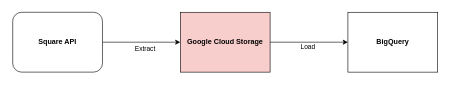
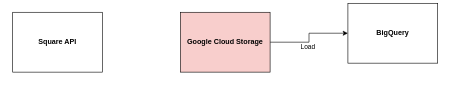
  <mxCell id="0" />
  <mxCell id="1" parent="0" />
- <mxCell id="2" style="edgeStyle=orthogonalEdgeStyle;rounded=0;orthogonalLoop=1;jettySize=auto;html=1;" edge="1" parent="1" source="4" target="6"><mxGeometry relative="1" as="geometry" /></mxCell>
- <mxCell id="3" value="Extract" style="edgeLabel;html=1;align=center;verticalAlign=middle;resizable=0;points=[];" vertex="1" connectable="0" parent="2"><mxGeometry x="0.246" y="-4" relative="1" as="geometry"><mxPoint x="-11" y="6" as="offset" /></mxGeometry></mxCell>
- <mxCell id="4" value="&lt;b&gt;Square API&lt;/b&gt;" style="whiteSpace=wrap;html=1;rounded=1;" vertex="1" parent="1"><mxGeometry x="20" y="20" width="150" height="100" as="geometry" /></mxCell>
+ <mxCell id="4" value="&lt;b&gt;Square API&lt;/b&gt;" style="rounded=0;whiteSpace=wrap;html=1;" vertex="1" parent="1"><mxGeometry x="20" y="20" width="150" height="100" as="geometry" /></mxCell>
  <mxCell id="5" style="edgeStyle=orthogonalEdgeStyle;rounded=0;orthogonalLoop=1;jettySize=auto;html=1;" edge="1" parent="1" source="6" target="7"><mxGeometry relative="1" as="geometry" /></mxCell>
  <mxCell id="6" value="&lt;b&gt;Google Cloud Storage&lt;/b&gt;" style="rounded=0;whiteSpace=wrap;html=1;fillColor=#f8cecc;" vertex="1" parent="1"><mxGeometry x="300" y="20" width="150" height="100" as="geometry" /></mxCell>
- <mxCell id="7" value="&lt;b&gt;BigQuery&lt;/b&gt;" style="rounded=0;whiteSpace=wrap;html=1;" vertex="1" parent="1"><mxGeometry x="580" y="20" width="150" height="100" as="geometry" /></mxCell>
+ <mxCell id="7" value="&lt;b&gt;BigQuery&lt;/b&gt;" style="rounded=0;whiteSpace=wrap;html=1;" vertex="1" parent="1"><mxGeometry x="580" y="5" width="150" height="100" as="geometry" /></mxCell>
  <mxCell id="8" value="Load" style="edgeLabel;html=1;align=center;verticalAlign=middle;resizable=0;points=[];" vertex="1" connectable="0" parent="1"><mxGeometry x="520" y="80" as="geometry"><mxPoint x="-8" y="-3" as="offset" /></mxGeometry></mxCell>
